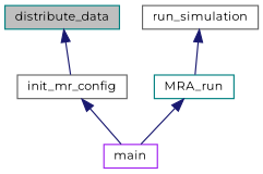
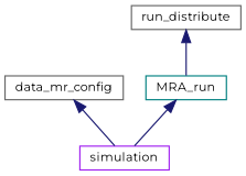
  digraph {
    fontname=Montserrat
    rankdir=TB
    node [color=teal fillcolor=white fontname=Montserrat fontsize=10 shape=record style=filled]
    edge [color=midnightblue dir=back fontname=Montserrat fontsize=10 labelfontname=FreeSans labelfontsize=10 style=solid]
-   n1 [fillcolor=grey75 fontcolor=black height=0.2 label=distribute_data width=0.4]
-   n2 [color=gray40 height=0.2 label=init_mr_config width=0.4]
-   n3 [color=purple height=0.2 label=main width=0.4]
-   n4 [color=gray40 height=0.2 label=run_simulation width=0.4]
+   n2 [color=gray40 height=0.2 label=data_mr_config width=0.4]
+   n3 [color=purple height=0.2 label=simulation width=0.4]
+   n4 [color=gray40 height=0.2 label=run_distribute width=0.4]
    n5 [height=0.2 label=MRA_run width=0.4]
-   n1 -> n2
    n2 -> n3
    n4 -> n5
    n5 -> n3
  }
